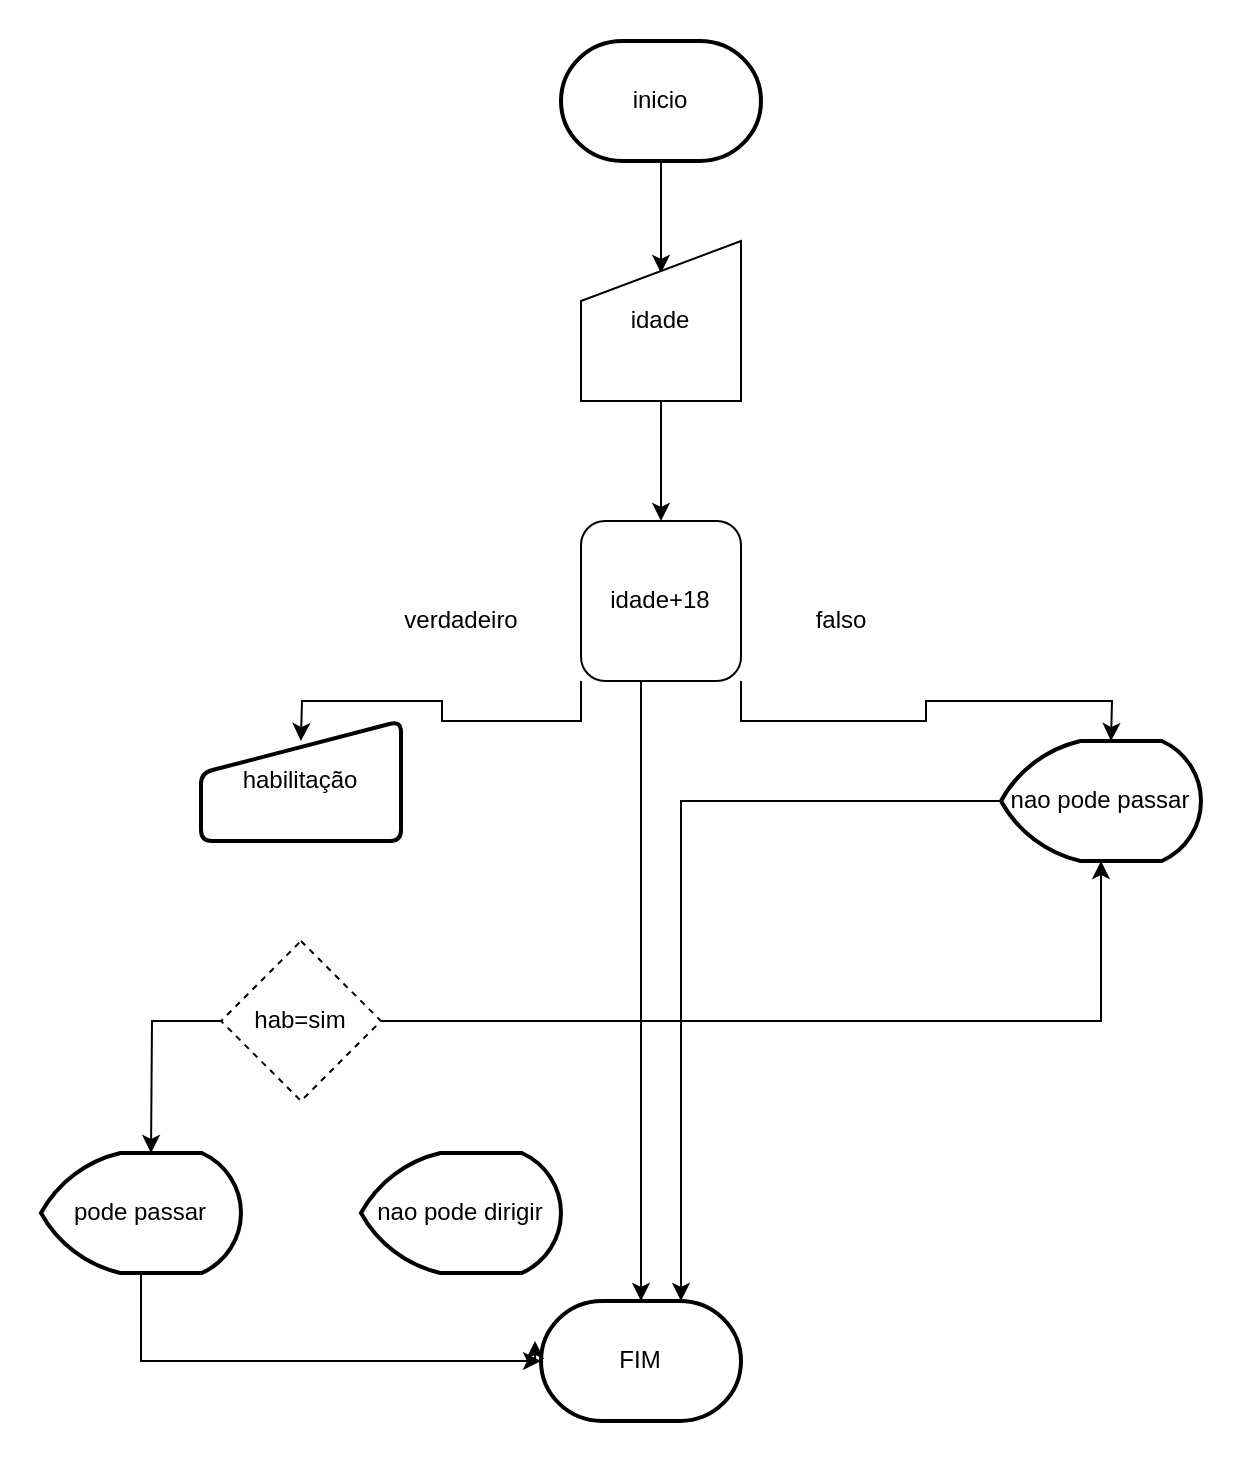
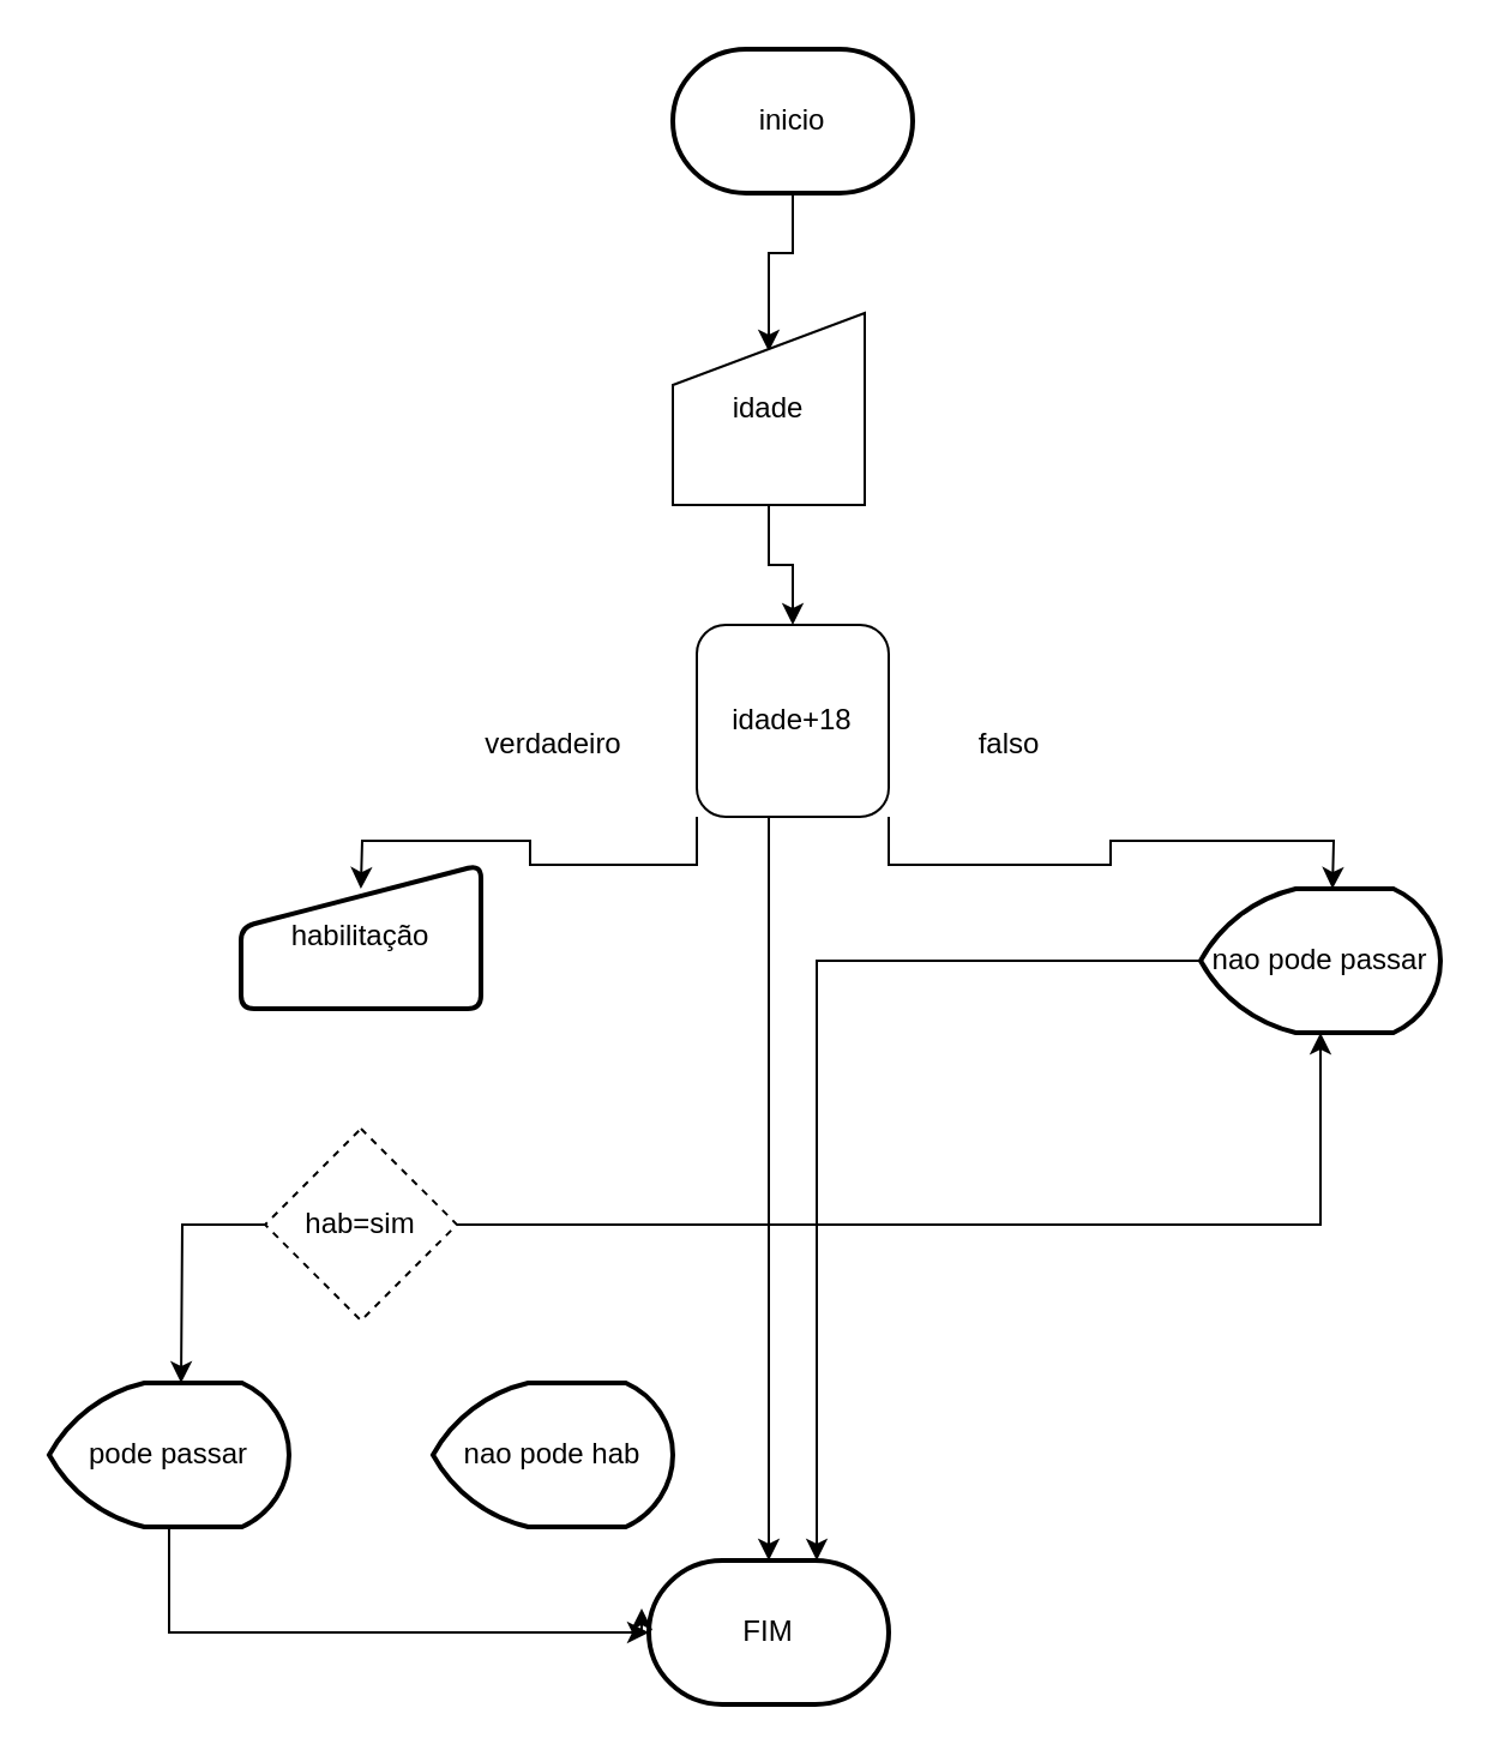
  <mxCell id="0" />
  <mxCell id="1" parent="0" />
  <mxCell id="2" style="edgeStyle=orthogonalEdgeStyle;rounded=0;orthogonalLoop=1;jettySize=auto;html=1;exitX=0.5;exitY=1;exitDx=0;exitDy=0;exitPerimeter=0;entryX=0.5;entryY=0.2;entryDx=0;entryDy=0;entryPerimeter=0;" edge="1" parent="1" source="3" target="5"><mxGeometry relative="1" as="geometry" /></mxCell>
  <mxCell id="3" value="inicio" style="strokeWidth=2;html=1;shape=mxgraph.flowchart.terminator;whiteSpace=wrap;" vertex="1" parent="1"><mxGeometry x="280" y="20" width="100" height="60" as="geometry" /></mxCell>
  <mxCell id="4" style="edgeStyle=orthogonalEdgeStyle;rounded=0;orthogonalLoop=1;jettySize=auto;html=1;exitX=0.5;exitY=1;exitDx=0;exitDy=0;" edge="1" parent="1" source="5" target="9"><mxGeometry relative="1" as="geometry" /></mxCell>
- <mxCell id="5" value="idade" style="shape=manualInput;whiteSpace=wrap;html=1;" vertex="1" parent="1"><mxGeometry x="290" y="120" width="80" height="80" as="geometry" /></mxCell>
+ <mxCell id="5" value="idade" style="shape=manualInput;whiteSpace=wrap;html=1;" vertex="1" parent="1"><mxGeometry x="280" y="130" width="80" height="80" as="geometry" /></mxCell>
  <mxCell id="6" style="edgeStyle=orthogonalEdgeStyle;rounded=0;orthogonalLoop=1;jettySize=auto;html=1;exitX=0;exitY=1;exitDx=0;exitDy=0;entryX=0.545;entryY=0.167;entryDx=0;entryDy=0;entryPerimeter=0;" edge="1" parent="1" source="9"><mxGeometry relative="1" as="geometry"><mxPoint x="149.95" y="370.02" as="targetPoint" /></mxGeometry></mxCell>
  <mxCell id="7" style="edgeStyle=orthogonalEdgeStyle;rounded=0;orthogonalLoop=1;jettySize=auto;html=1;exitX=0.5;exitY=1;exitDx=0;exitDy=0;entryX=0.5;entryY=0;entryDx=0;entryDy=0;entryPerimeter=0;" edge="1" parent="1" source="9" target="10"><mxGeometry relative="1" as="geometry"><Array as="points"><mxPoint x="320" y="350" /><mxPoint x="320" y="440" /></Array></mxGeometry></mxCell>
  <mxCell id="8" style="edgeStyle=orthogonalEdgeStyle;rounded=0;orthogonalLoop=1;jettySize=auto;html=1;exitX=1;exitY=1;exitDx=0;exitDy=0;" edge="1" parent="1" source="9"><mxGeometry relative="1" as="geometry"><mxPoint x="555" y="370" as="targetPoint" /></mxGeometry></mxCell>
  <mxCell id="9" value="idade+18" style="whiteSpace=wrap;html=1;rounded=1;" vertex="1" parent="1"><mxGeometry x="290" y="260" width="80" height="80" as="geometry" /></mxCell>
  <mxCell id="10" value="FIM" style="strokeWidth=2;html=1;shape=mxgraph.flowchart.terminator;whiteSpace=wrap;" vertex="1" parent="1"><mxGeometry x="270" y="650" width="100" height="60" as="geometry" /></mxCell>
  <mxCell id="11" value="verdadeiro" style="text;html=1;resizable=0;autosize=1;align=center;verticalAlign=middle;points=[];fillColor=none;strokeColor=none;rounded=0;" vertex="1" parent="1"><mxGeometry x="190" y="295" width="80" height="30" as="geometry" /></mxCell>
  <mxCell id="12" value="falso" style="text;html=1;resizable=0;autosize=1;align=center;verticalAlign=middle;points=[];fillColor=none;strokeColor=none;rounded=0;" vertex="1" parent="1"><mxGeometry x="395" y="295" width="50" height="30" as="geometry" /></mxCell>
  <mxCell id="13" value="habilitação" style="html=1;strokeWidth=2;shape=manualInput;whiteSpace=wrap;rounded=1;size=26;arcSize=11;" vertex="1" parent="1"><mxGeometry x="100" y="360" width="100" height="60" as="geometry" /></mxCell>
  <mxCell id="14" style="edgeStyle=orthogonalEdgeStyle;rounded=0;orthogonalLoop=1;jettySize=auto;html=1;exitX=0;exitY=0.5;exitDx=0;exitDy=0;" edge="1" parent="1" source="16"><mxGeometry relative="1" as="geometry"><mxPoint x="75" y="576" as="targetPoint" /></mxGeometry></mxCell>
  <mxCell id="15" style="edgeStyle=orthogonalEdgeStyle;rounded=0;orthogonalLoop=1;jettySize=auto;html=1;exitX=1;exitY=0.5;exitDx=0;exitDy=0;" edge="1" parent="1" source="16" target="21"><mxGeometry relative="1" as="geometry" /></mxCell>
  <mxCell id="16" value="hab=sim" style="rhombus;whiteSpace=wrap;html=1;dashed=1;" vertex="1" parent="1"><mxGeometry x="110" y="470" width="80" height="80" as="geometry" /></mxCell>
- <mxCell id="17" value="nao pode dirigir" style="strokeWidth=2;html=1;shape=mxgraph.flowchart.display;whiteSpace=wrap;" vertex="1" parent="1"><mxGeometry x="180" y="576" width="100" height="60" as="geometry" /></mxCell>
+ <mxCell id="17" value="nao pode hab" style="strokeWidth=2;html=1;shape=mxgraph.flowchart.display;whiteSpace=wrap;" vertex="1" parent="1"><mxGeometry x="180" y="576" width="100" height="60" as="geometry" /></mxCell>
  <mxCell id="18" style="edgeStyle=orthogonalEdgeStyle;rounded=0;orthogonalLoop=1;jettySize=auto;html=1;exitX=0.5;exitY=1;exitDx=0;exitDy=0;exitPerimeter=0;entryX=0;entryY=0.5;entryDx=0;entryDy=0;entryPerimeter=0;" edge="1" parent="1" source="19" target="10"><mxGeometry relative="1" as="geometry" /></mxCell>
  <mxCell id="19" value="pode passar" style="strokeWidth=2;html=1;shape=mxgraph.flowchart.display;whiteSpace=wrap;" vertex="1" parent="1"><mxGeometry x="20" y="576" width="100" height="60" as="geometry" /></mxCell>
  <mxCell id="20" style="edgeStyle=orthogonalEdgeStyle;rounded=0;orthogonalLoop=1;jettySize=auto;html=1;exitX=0;exitY=0.5;exitDx=0;exitDy=0;exitPerimeter=0;entryX=0.7;entryY=0;entryDx=0;entryDy=0;entryPerimeter=0;" edge="1" parent="1" source="21" target="10"><mxGeometry relative="1" as="geometry" /></mxCell>
  <mxCell id="21" value="nao pode passar" style="strokeWidth=2;html=1;shape=mxgraph.flowchart.display;whiteSpace=wrap;" vertex="1" parent="1"><mxGeometry x="500" y="370" width="100" height="60" as="geometry" /></mxCell>
  <mxCell id="22" style="edgeStyle=orthogonalEdgeStyle;rounded=0;orthogonalLoop=1;jettySize=auto;html=1;exitX=0;exitY=0.5;exitDx=0;exitDy=0;exitPerimeter=0;entryX=-0.03;entryY=0.333;entryDx=0;entryDy=0;entryPerimeter=0;" edge="1" parent="1" source="10" target="10"><mxGeometry relative="1" as="geometry" /></mxCell>
